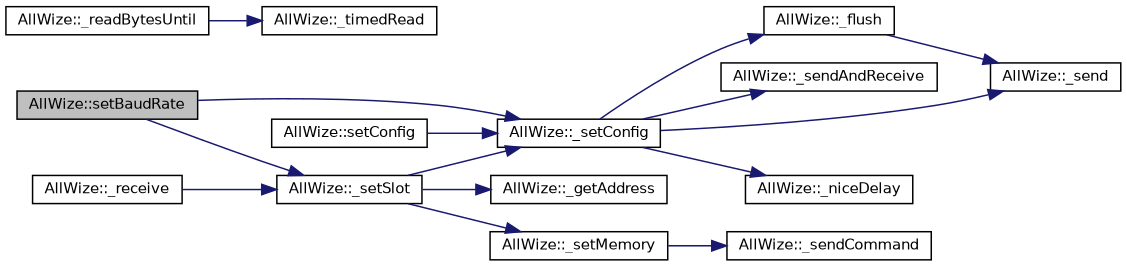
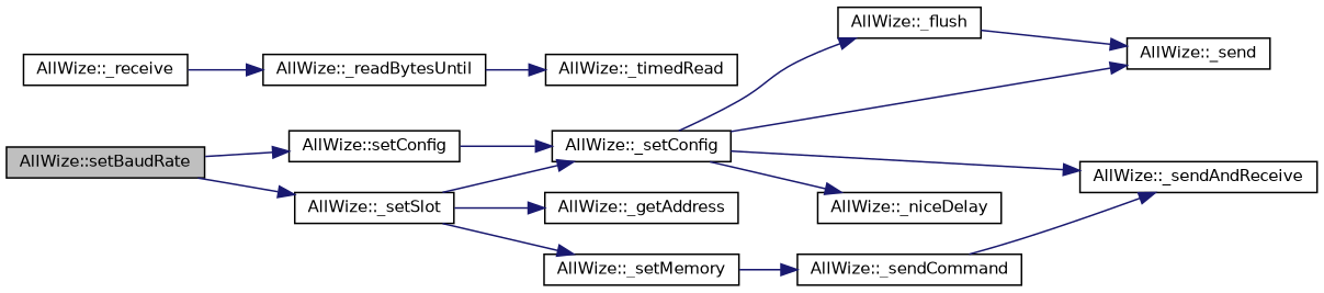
  digraph {
    rankdir=LR
    node [color=black fillcolor=white fontname=Helvetica fontsize=10 shape=record style=filled]
    edge [color=midnightblue fontname=Helvetica fontsize=10 labelfontname=Helvetica labelfontsize=10 style=solid]
    n1 [fillcolor=grey75 fontcolor=black height=0.2 label="AllWize::setBaudRate" width=0.4]
    n2 [height=0.2 label="AllWize::setConfig" width=0.4]
    n3 [height=0.2 label="AllWize::_setSlot" width=0.4]
    n4 [height=0.2 label="AllWize::_setConfig" width=0.4]
    n5 [height=0.2 label="AllWize::_getAddress" width=0.4]
    n6 [height=0.2 label="AllWize::_setMemory" width=0.4]
    n7 [height=0.2 label="AllWize::_flush" width=0.4]
    n8 [height=0.2 label="AllWize::_sendAndReceive" width=0.4]
    n9 [height=0.2 label="AllWize::_send" width=0.4]
    n10 [height=0.2 label="AllWize::_niceDelay" width=0.4]
    n11 [height=0.2 label="AllWize::_receive" width=0.4]
    n12 [height=0.2 label="AllWize::_readBytesUntil" width=0.4]
    n13 [height=0.2 label="AllWize::_timedRead" width=0.4]
    n14 [height=0.2 label="AllWize::_sendCommand" width=0.4]
-   n1 -> n4
+   n1 -> n2
    n1 -> n3
    n2 -> n4
    n3 -> n4
    n3 -> n5
    n3 -> n6
    n4 -> n7
    n4 -> n8
    n4 -> n9
    n4 -> n10
    n6 -> n14
    n7 -> n9
-   n11 -> n3
+   n11 -> n12
    n12 -> n13
+   n14 -> n8
  }
